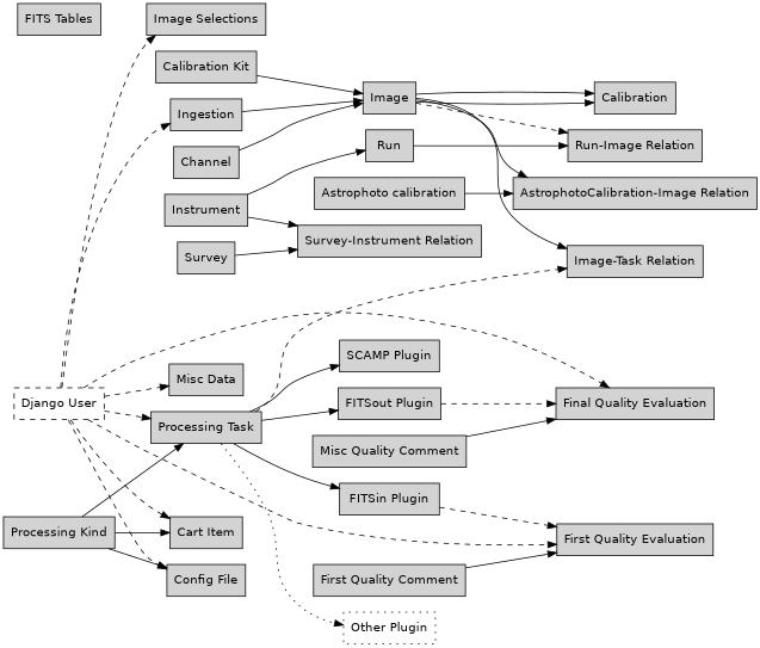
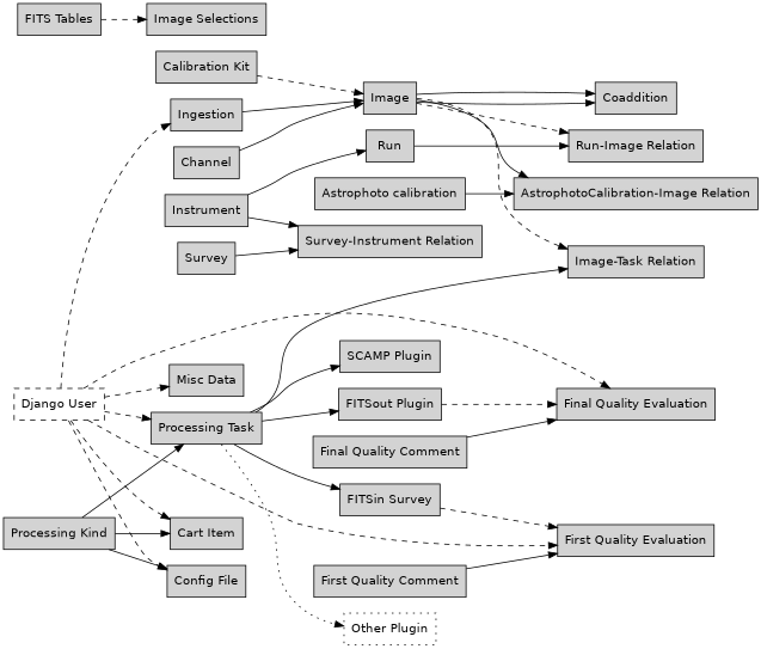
  digraph {
    fontname="DejaVu Sans"
    rankdir=LR
    node [fontname="DejaVu Sans" shape=box style=filled]
    edge [fontname="DejaVu Sans"]
    "FITS Tables"
    n2 [label="Calibration Kit"]
    Image
    n4 [label="AstrophotoCalibration-Image Relation"]
    n5 [label="Image-Task Relation"]
    n6 [label="Run-Image Relation"]
-   Coaddition [label=Calibration]
+   Coaddition
    n8 [label="Image Selections"]
    n9 [label="Astrophoto calibration"]
    n10 [label="Processing Task"]
-   n11 [label="FITSin Plugin"]
+   n11 [label="FITSin Survey"]
    n12 [label="FITSout Plugin"]
    n13 [label="SCAMP Plugin"]
    n14 [label="Other Plugin" style=dotted]
    n15 [label="First Quality Evaluation"]
    n16 [label="Final Quality Evaluation"]
    n17 [label="Cart Item"]
    n18 [label="Survey-Instrument Relation"]
    n19 [label="Processing Kind"]
    n20 [label="Config File"]
    n21 [label="Django User" style=dashed]
    n22 [label="Misc Data"]
    Ingestion
    n24 [label="First Quality Comment"]
-   n25 [label="Misc Quality Comment"]
+   n25 [label="Final Quality Comment"]
    Channel
    Instrument
    Run
    Survey
-   n2 -> Image
+   n2 -> Image [style=dashed]
    Image -> n4
-   Image -> n5
+   Image -> n5 [style=dashed]
    Image -> n6 [style=dashed]
    Image -> Coaddition
    Image -> Coaddition
    n9 -> n4
-   n10 -> n5 [style=dashed]
+   n10 -> n5
    n10 -> n11
    n10 -> n12
    n10 -> n13
    n10 -> n14 [style=dotted]
    n11 -> n15 [style=dashed]
    n12 -> n16 [style=dashed]
    n19 -> n10
    n19 -> n17
    n19 -> n20
-   n21 -> n8 [style=dashed]
+   "FITS Tables" -> n8 [style=dashed]
    n21 -> n10 [style=dashed]
    n21 -> n15 [style=dashed]
    n21 -> n16 [style=dashed]
    n21 -> n17 [style=dashed]
    n21 -> n20 [style=dashed]
    n21 -> n22 [style=dashed]
    n21 -> Ingestion [style=dashed]
    Ingestion -> Image
    n24 -> n15
    n25 -> n16
    Channel -> Image
    Instrument -> n18
    Instrument -> Run
    Run -> n6
    Survey -> n18
  }
